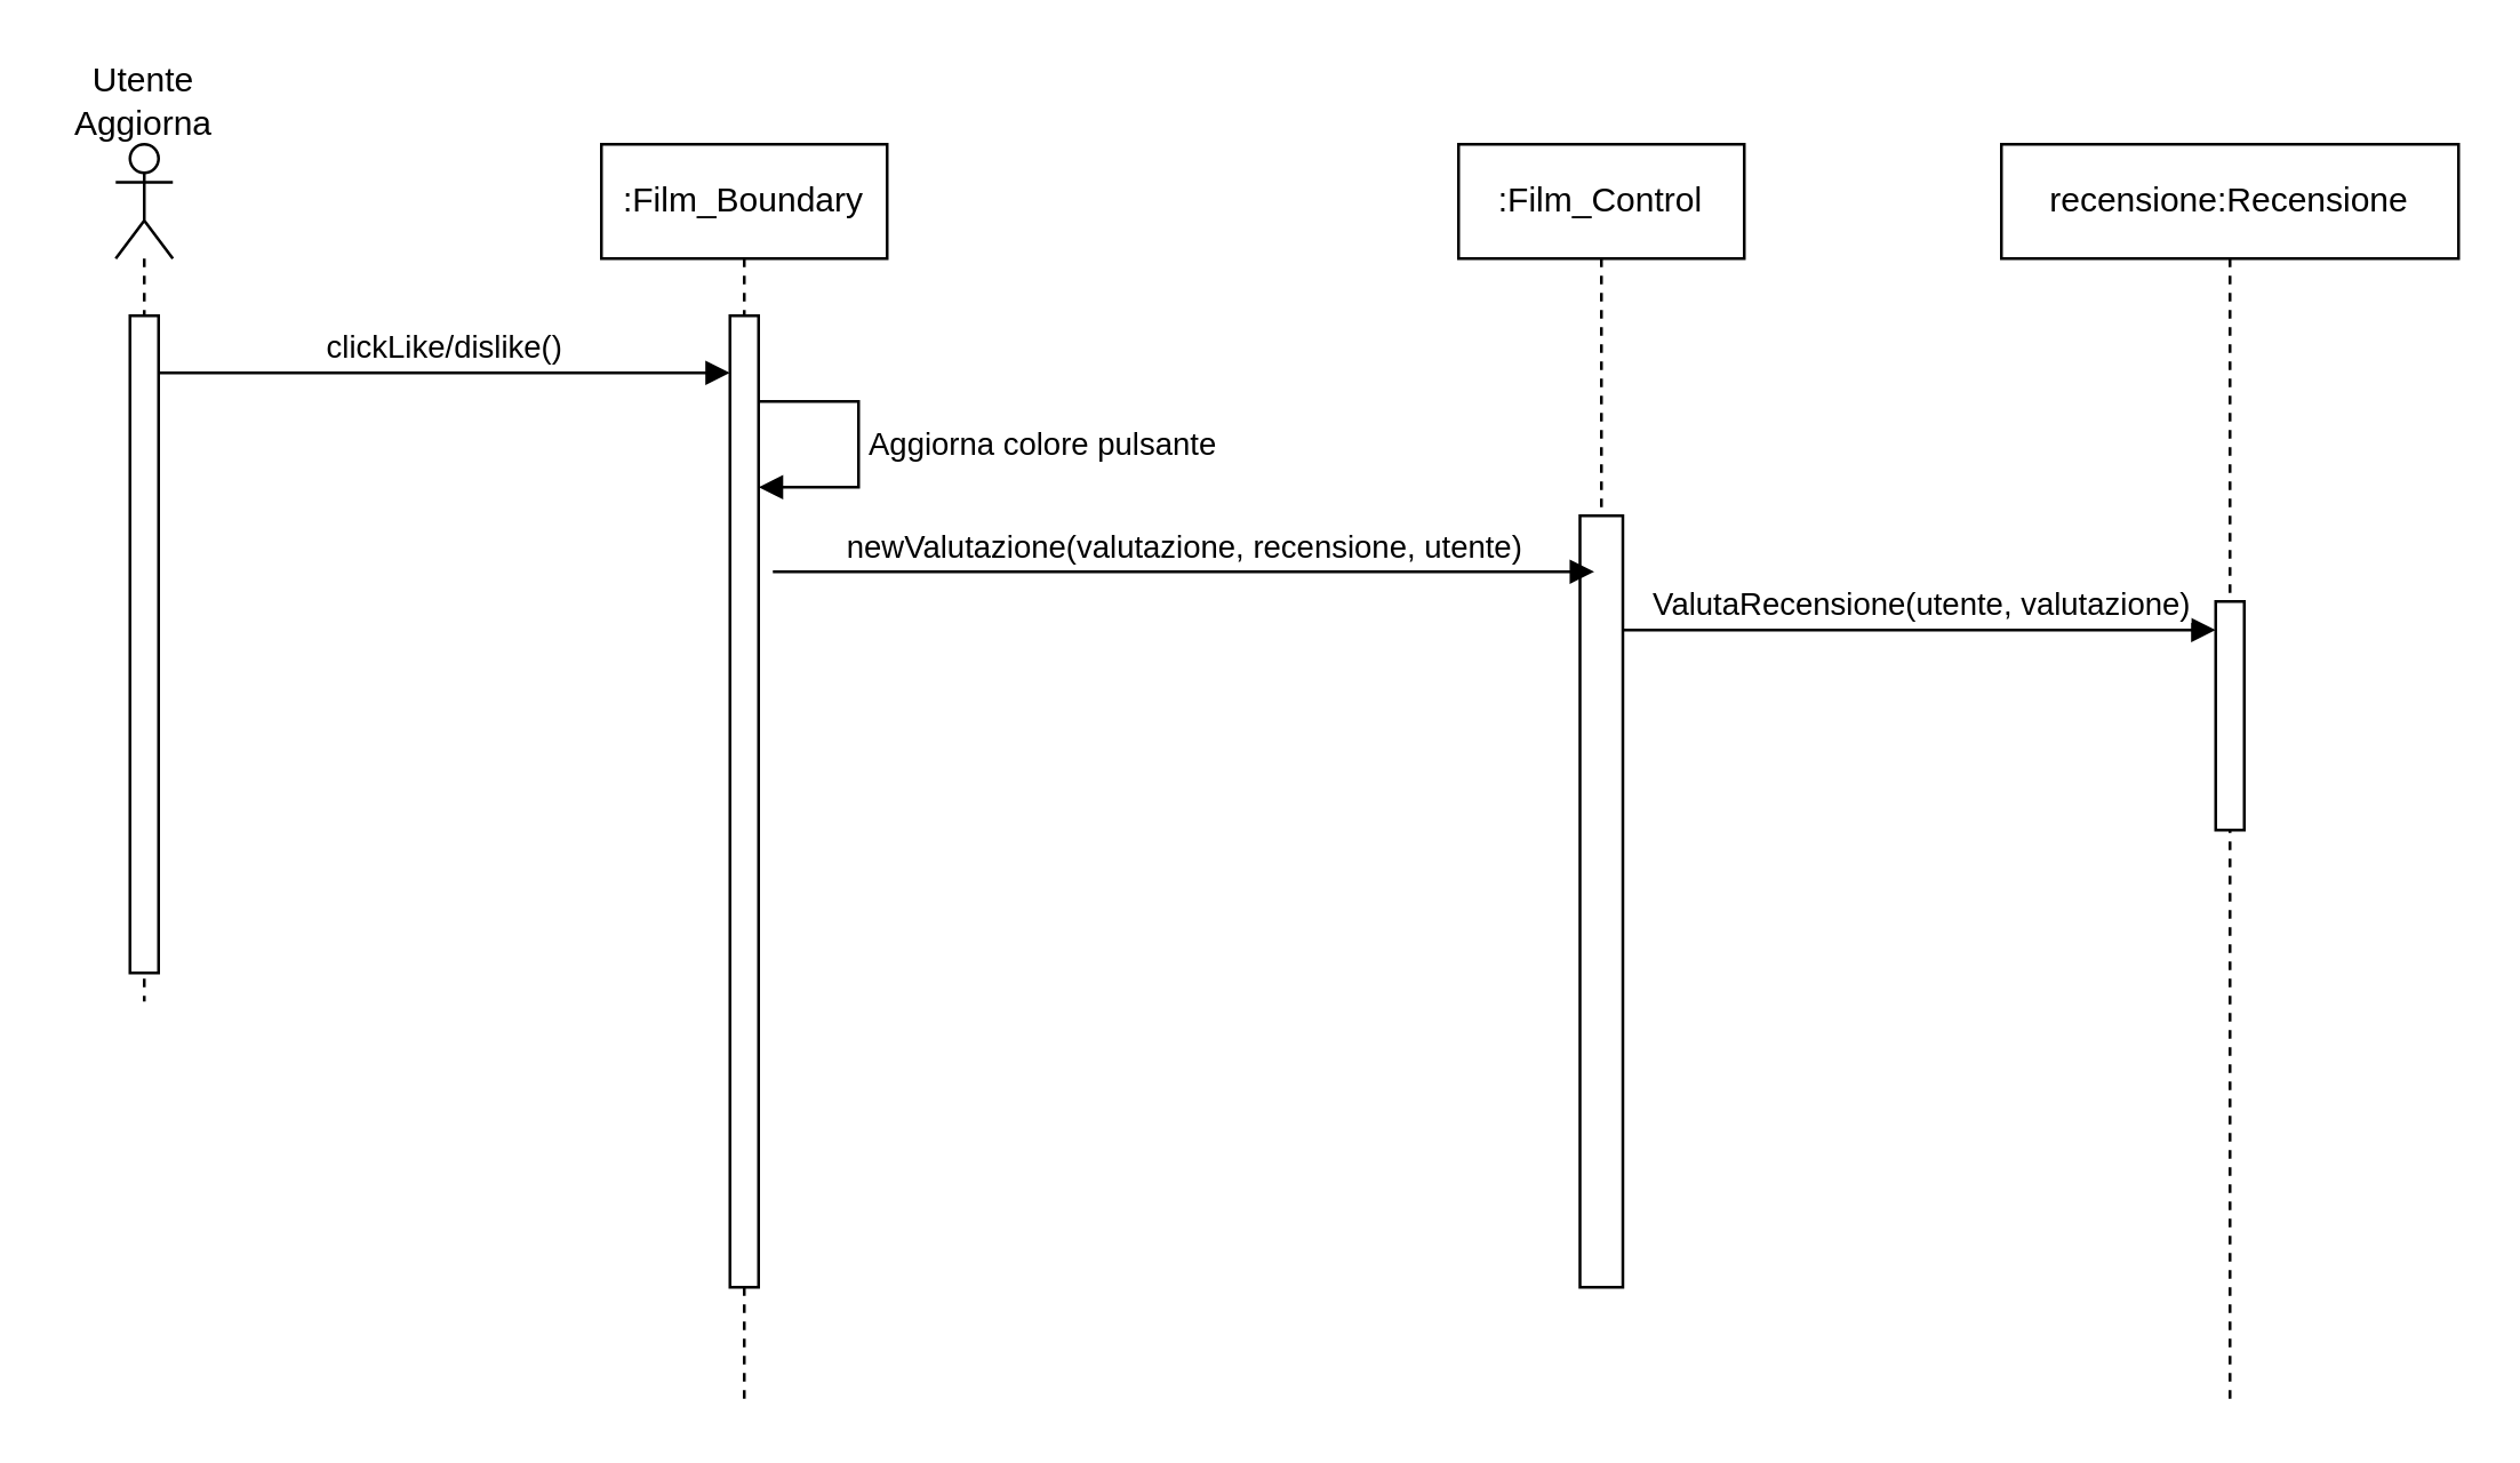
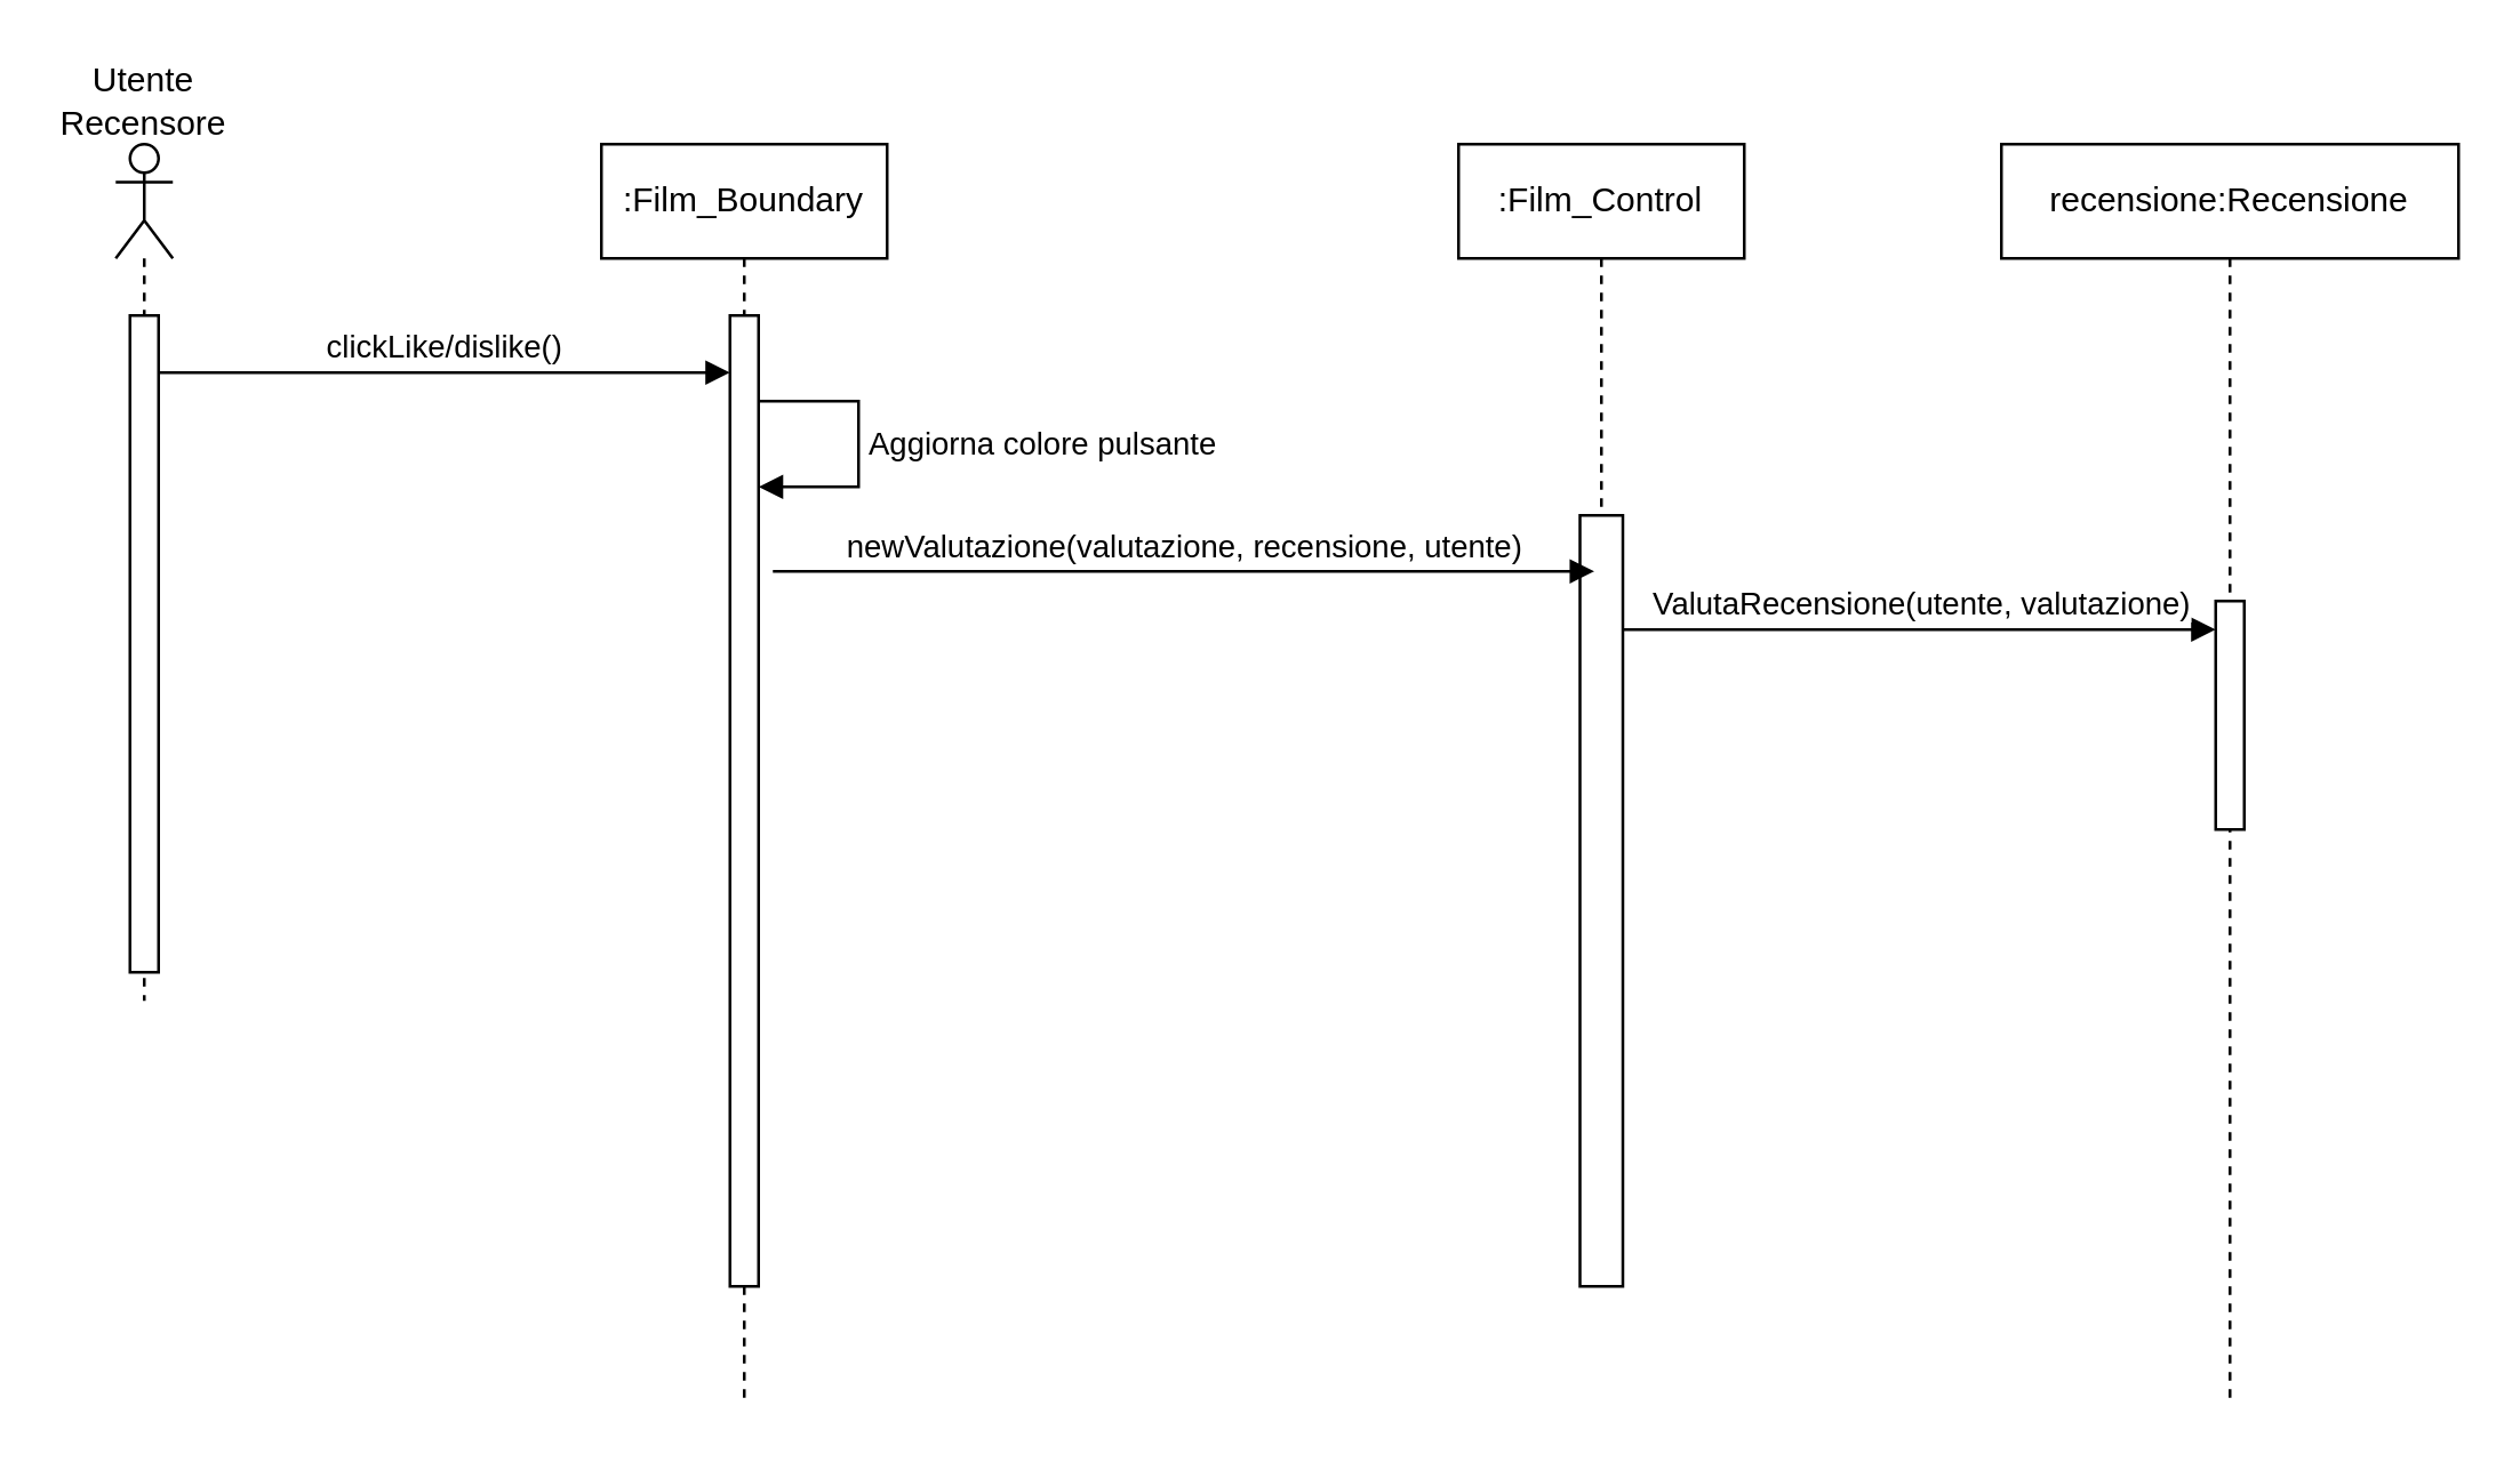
  <mxCell id="0" />
  <mxCell id="1" parent="0" />
  <mxCell id="2" value="" style="shape=umlLifeline;perimeter=lifelinePerimeter;whiteSpace=wrap;html=1;container=1;dropTarget=0;collapsible=0;recursiveResize=0;outlineConnect=0;portConstraint=eastwest;newEdgeStyle={&quot;curved&quot;:0,&quot;rounded&quot;:0};participant=umlActor;" vertex="1" parent="1"><mxGeometry x="40" y="50" width="20" height="300" as="geometry" /></mxCell>
  <mxCell id="3" value="" style="html=1;points=[[0,0,0,0,5],[0,1,0,0,-5],[1,0,0,0,5],[1,1,0,0,-5]];perimeter=orthogonalPerimeter;outlineConnect=0;targetShapes=umlLifeline;portConstraint=eastwest;newEdgeStyle={&quot;curved&quot;:0,&quot;rounded&quot;:0};" vertex="1" parent="2"><mxGeometry x="5" y="60" width="10" height="230" as="geometry" /></mxCell>
- <mxCell id="4" value="Utente Aggiorna" style="text;html=1;align=center;verticalAlign=middle;whiteSpace=wrap;rounded=0;" vertex="1" parent="1"><mxGeometry x="20" y="20" width="60" height="30" as="geometry" /></mxCell>
+ <mxCell id="4" value="Utente Recensore" style="text;html=1;align=center;verticalAlign=middle;whiteSpace=wrap;rounded=0;" vertex="1" parent="1"><mxGeometry x="20" y="20" width="60" height="30" as="geometry" /></mxCell>
  <mxCell id="5" value=":Film_Boundary" style="shape=umlLifeline;perimeter=lifelinePerimeter;whiteSpace=wrap;html=1;container=1;dropTarget=0;collapsible=0;recursiveResize=0;outlineConnect=0;portConstraint=eastwest;newEdgeStyle={&quot;curved&quot;:0,&quot;rounded&quot;:0};" vertex="1" parent="1"><mxGeometry x="210" y="50" width="100" height="440" as="geometry" /></mxCell>
  <mxCell id="6" value="" style="html=1;points=[[0,0,0,0,5],[0,1,0,0,-5],[1,0,0,0,5],[1,1,0,0,-5]];perimeter=orthogonalPerimeter;outlineConnect=0;targetShapes=umlLifeline;portConstraint=eastwest;newEdgeStyle={&quot;curved&quot;:0,&quot;rounded&quot;:0};" vertex="1" parent="5"><mxGeometry x="45" y="60" width="10" height="340" as="geometry" /></mxCell>
  <mxCell id="7" value="Aggiorna colore pulsante" style="html=1;align=left;spacingLeft=2;endArrow=block;rounded=0;edgeStyle=orthogonalEdgeStyle;curved=0;rounded=0;" edge="1" parent="5" source="6" target="6"><mxGeometry relative="1" as="geometry"><mxPoint x="60" y="90" as="sourcePoint" /><Array as="points"><mxPoint x="90" y="90" /><mxPoint x="90" y="120" /></Array><mxPoint x="65" y="130.0" as="targetPoint" /></mxGeometry></mxCell>
  <mxCell id="8" value="clickLike/dislike()" style="html=1;verticalAlign=bottom;endArrow=block;curved=0;rounded=0;" edge="1" parent="1" target="6"><mxGeometry width="80" relative="1" as="geometry"><mxPoint x="55" y="130" as="sourcePoint" /><mxPoint x="185" y="130" as="targetPoint" /></mxGeometry></mxCell>
  <mxCell id="9" value="recensione:Recensione" style="shape=umlLifeline;perimeter=lifelinePerimeter;whiteSpace=wrap;html=1;container=1;dropTarget=0;collapsible=0;recursiveResize=0;outlineConnect=0;portConstraint=eastwest;newEdgeStyle={&quot;curved&quot;:0,&quot;rounded&quot;:0};" vertex="1" parent="1"><mxGeometry x="700" y="50" width="160" height="440" as="geometry" /></mxCell>
  <mxCell id="10" value="" style="html=1;points=[[0,0,0,0,5],[0,1,0,0,-5],[1,0,0,0,5],[1,1,0,0,-5]];perimeter=orthogonalPerimeter;outlineConnect=0;targetShapes=umlLifeline;portConstraint=eastwest;newEdgeStyle={&quot;curved&quot;:0,&quot;rounded&quot;:0};" vertex="1" parent="9"><mxGeometry x="75" y="160" width="10" height="80" as="geometry" /></mxCell>
  <mxCell id="11" value=":Film_Control" style="shape=umlLifeline;perimeter=lifelinePerimeter;whiteSpace=wrap;html=1;container=1;dropTarget=0;collapsible=0;recursiveResize=0;outlineConnect=0;portConstraint=eastwest;newEdgeStyle={&quot;curved&quot;:0,&quot;rounded&quot;:0};" vertex="1" parent="1"><mxGeometry x="510" y="50" width="100" height="400" as="geometry" /></mxCell>
  <mxCell id="12" value="" style="html=1;points=[[0,0,0,0,5],[0,1,0,0,-5],[1,0,0,0,5],[1,1,0,0,-5]];perimeter=orthogonalPerimeter;outlineConnect=0;targetShapes=umlLifeline;portConstraint=eastwest;newEdgeStyle={&quot;curved&quot;:0,&quot;rounded&quot;:0};" vertex="1" parent="11"><mxGeometry x="42.5" y="130" width="15" height="270" as="geometry" /></mxCell>
  <mxCell id="13" value="newValutazione(valutazione, recensione, utente)" style="html=1;verticalAlign=bottom;endArrow=block;curved=0;rounded=0;" edge="1" parent="1"><mxGeometry width="80" relative="1" as="geometry"><mxPoint x="270" y="199.57" as="sourcePoint" /><mxPoint x="557.5" y="199.57" as="targetPoint" /><Array as="points"><mxPoint x="495" y="199.57" /></Array></mxGeometry></mxCell>
  <mxCell id="14" value="ValutaRecensione(utente, valutazione)" style="html=1;verticalAlign=bottom;endArrow=block;curved=0;rounded=0;" edge="1" parent="1" target="10"><mxGeometry width="80" relative="1" as="geometry"><mxPoint x="567.5" y="220" as="sourcePoint" /><mxPoint x="725" y="220" as="targetPoint" /></mxGeometry></mxCell>
